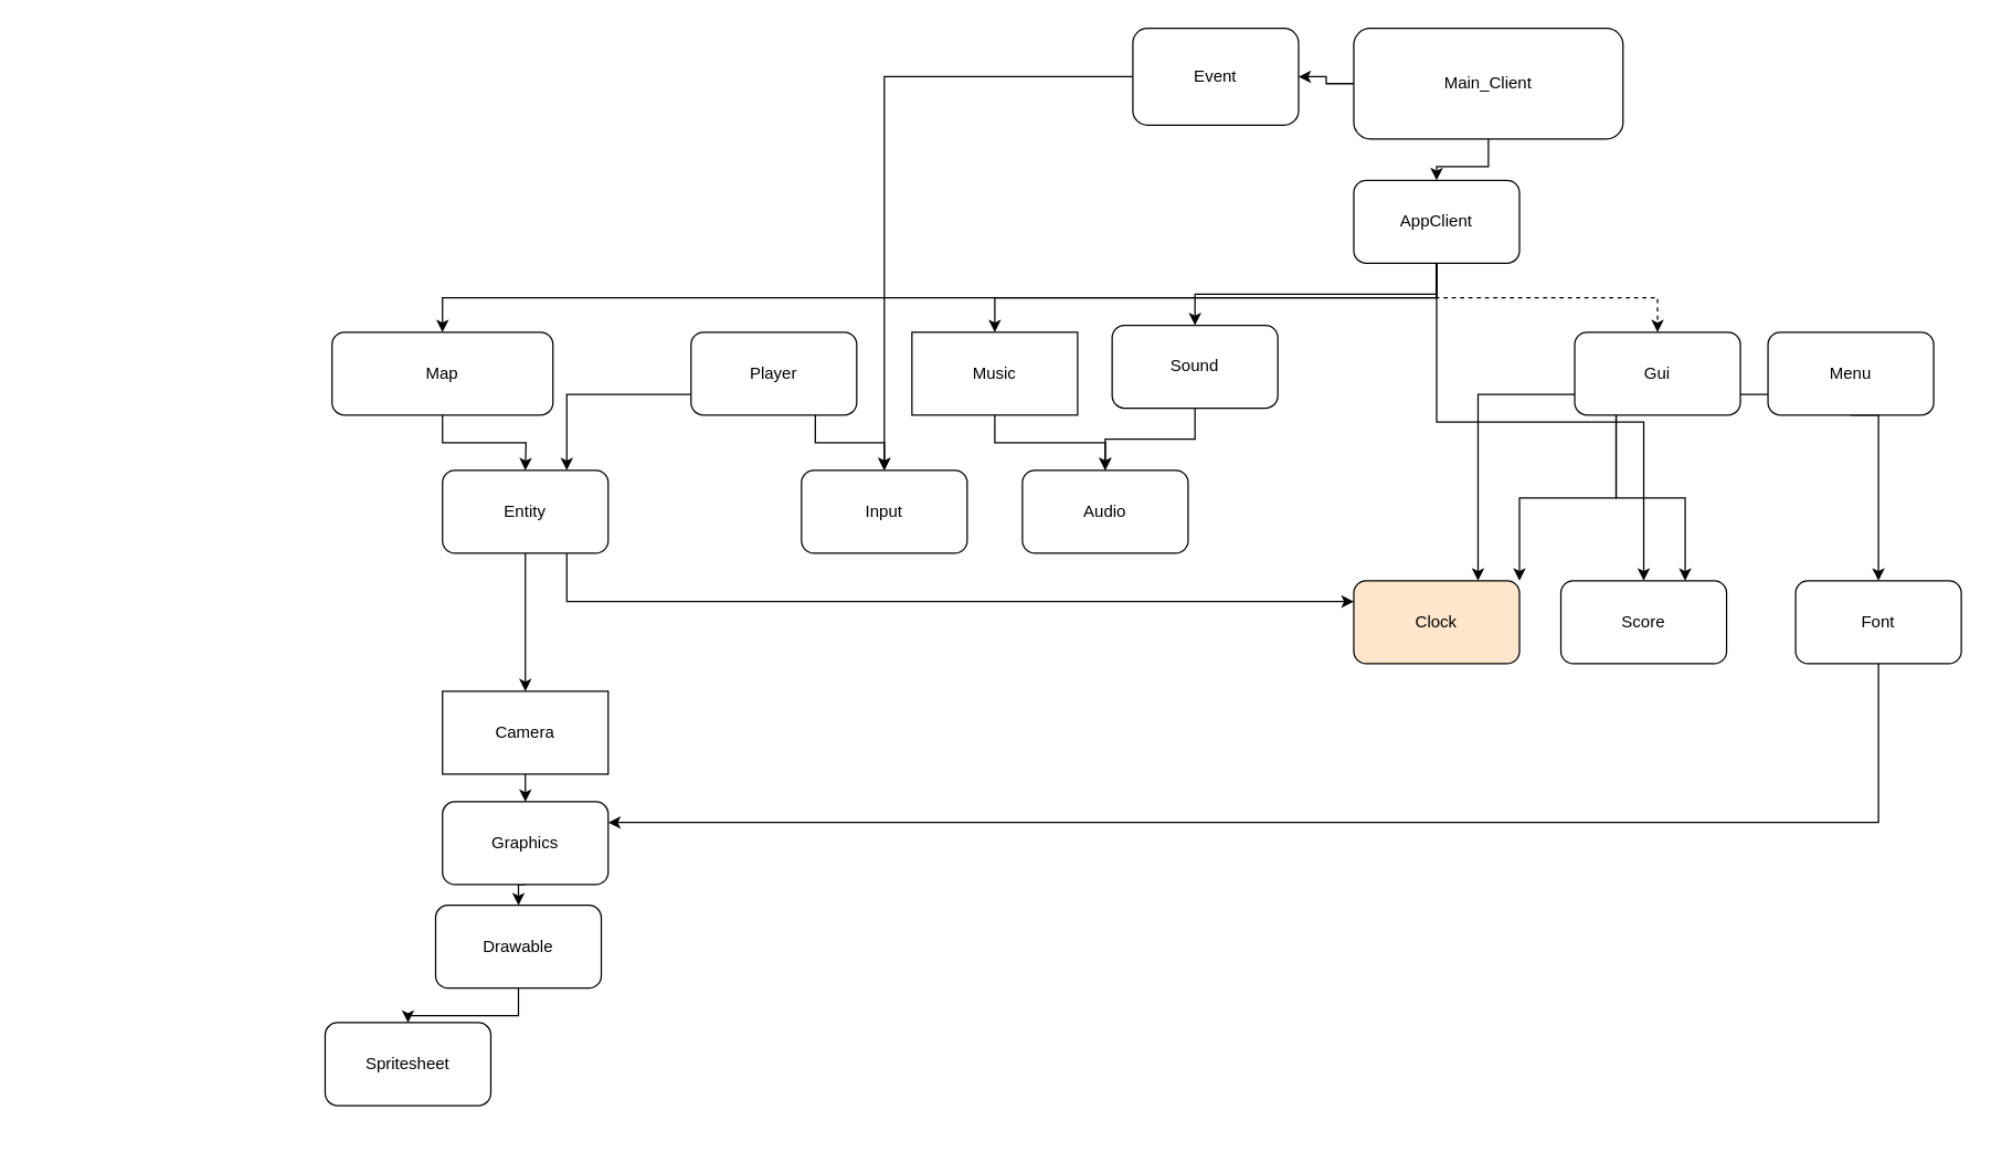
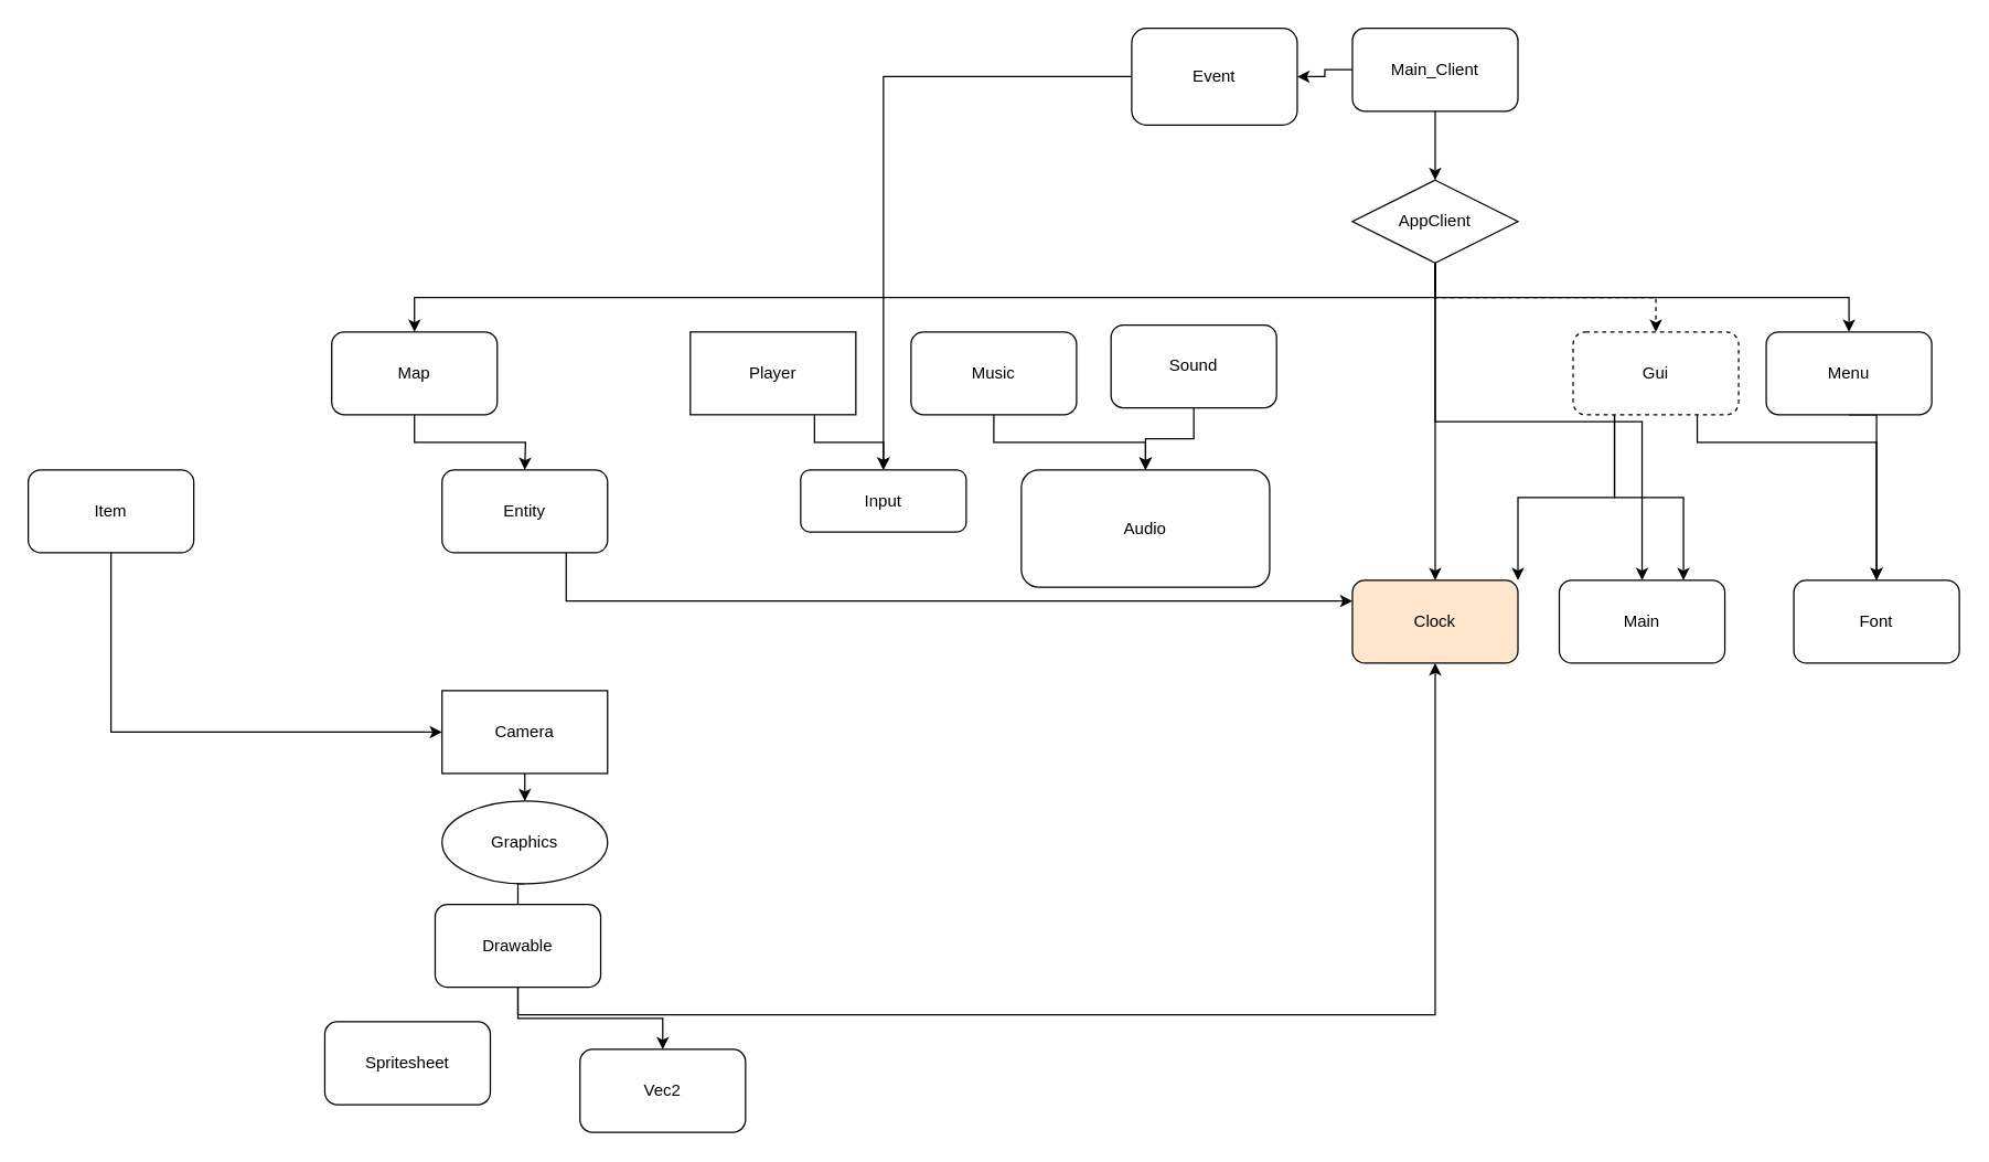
  <mxCell id="0" />
  <mxCell id="1" parent="0" />
  <mxCell id="2" value="" style="edgeStyle=orthogonalEdgeStyle;rounded=0;orthogonalLoop=1;jettySize=auto;html=1;" edge="1" parent="1" source="4" target="6"><mxGeometry relative="1" as="geometry" /></mxCell>
  <mxCell id="3" value="" style="edgeStyle=orthogonalEdgeStyle;rounded=0;orthogonalLoop=1;jettySize=auto;html=1;" edge="1" parent="1" source="4" target="13"><mxGeometry relative="1" as="geometry" /></mxCell>
- <mxCell id="4" value="Main_Client" style="rounded=1;whiteSpace=wrap;html=1;" vertex="1" parent="1"><mxGeometry x="980" y="20" width="195" height="80" as="geometry" /></mxCell>
+ <mxCell id="4" value="Main_Client" style="rounded=1;whiteSpace=wrap;html=1;" vertex="1" parent="1"><mxGeometry x="980" y="20" width="120" height="60" as="geometry" /></mxCell>
  <mxCell id="5" style="edgeStyle=orthogonalEdgeStyle;rounded=0;orthogonalLoop=1;jettySize=auto;html=1;exitX=0;exitY=0.5;exitDx=0;exitDy=0;entryX=0.5;entryY=0;entryDx=0;entryDy=0;" edge="1" parent="1" source="6" target="31"><mxGeometry relative="1" as="geometry" /></mxCell>
  <mxCell id="6" value="Event" style="rounded=1;whiteSpace=wrap;html=1;" vertex="1" parent="1"><mxGeometry x="820" y="20" width="120" height="70" as="geometry" /></mxCell>
- <mxCell id="7" style="edgeStyle=orthogonalEdgeStyle;rounded=0;orthogonalLoop=1;jettySize=auto;html=1;exitX=0.5;exitY=1;exitDx=0;exitDy=0;entryX=0.5;entryY=0;entryDx=0;entryDy=0;" edge="1" parent="1" source="13" target="41"><mxGeometry relative="1" as="geometry" /></mxCell>
- <mxCell id="8" style="edgeStyle=orthogonalEdgeStyle;rounded=0;orthogonalLoop=1;jettySize=auto;html=1;exitX=0.5;exitY=1;exitDx=0;exitDy=0;entryX=0.5;entryY=0;entryDx=0;entryDy=0;" edge="1" parent="1" source="13" target="30"><mxGeometry relative="1" as="geometry" /></mxCell>
+ <mxCell id="7" style="edgeStyle=orthogonalEdgeStyle;rounded=0;orthogonalLoop=1;jettySize=auto;html=1;exitX=0.5;exitY=1;exitDx=0;exitDy=0;" edge="1" parent="1" source="13" target="19"><mxGeometry relative="1" as="geometry" /></mxCell>
  <mxCell id="9" style="edgeStyle=orthogonalEdgeStyle;rounded=0;orthogonalLoop=1;jettySize=auto;html=1;exitX=0.5;exitY=1;exitDx=0;exitDy=0;entryX=0.5;entryY=0;entryDx=0;entryDy=0;dashed=1;" edge="1" parent="1" source="13" target="28"><mxGeometry relative="1" as="geometry" /></mxCell>
+ <mxCell id="10" style="edgeStyle=orthogonalEdgeStyle;rounded=0;orthogonalLoop=1;jettySize=auto;html=1;exitX=0.5;exitY=1;exitDx=0;exitDy=0;entryX=0.5;entryY=0;entryDx=0;entryDy=0;" edge="1" parent="1" source="13" target="24"><mxGeometry relative="1" as="geometry" /></mxCell>
  <mxCell id="11" style="edgeStyle=orthogonalEdgeStyle;rounded=0;orthogonalLoop=1;jettySize=auto;html=1;exitX=0.5;exitY=1;exitDx=0;exitDy=0;entryX=0.5;entryY=0;entryDx=0;entryDy=0;" edge="1" parent="1" source="13" target="47"><mxGeometry relative="1" as="geometry" /></mxCell>
  <mxCell id="12" style="edgeStyle=orthogonalEdgeStyle;rounded=0;orthogonalLoop=1;jettySize=auto;html=1;exitX=0.5;exitY=1;exitDx=0;exitDy=0;" edge="1" parent="1" source="13" target="42"><mxGeometry relative="1" as="geometry" /></mxCell>
- <mxCell id="13" value="AppClient&lt;br&gt;" style="rounded=1;whiteSpace=wrap;html=1;" vertex="1" parent="1"><mxGeometry x="980" y="130" width="120" height="60" as="geometry" /></mxCell>
- <mxCell id="14" style="edgeStyle=orthogonalEdgeStyle;rounded=0;orthogonalLoop=1;jettySize=auto;html=1;exitX=0.5;exitY=1;exitDx=0;exitDy=0;entryX=0.5;entryY=0;entryDx=0;entryDy=0;" edge="1" parent="1" source="15" target="37"><mxGeometry relative="1" as="geometry" /></mxCell>
- <mxCell id="15" value="Graphics" style="rounded=1;whiteSpace=wrap;html=1;" vertex="1" parent="1"><mxGeometry x="320" y="580" width="120" height="60" as="geometry" /></mxCell>
- <mxCell id="16" value="Audio" style="rounded=1;whiteSpace=wrap;html=1;" vertex="1" parent="1"><mxGeometry x="740" y="340" width="120" height="60" as="geometry" /></mxCell>
+ <mxCell id="13" value="AppClient&lt;br&gt;" style="rhombus;whiteSpace=wrap;html=1;" vertex="1" parent="1"><mxGeometry x="980" y="130" width="120" height="60" as="geometry" /></mxCell>
+ <mxCell id="14" style="edgeStyle=orthogonalEdgeStyle;rounded=0;orthogonalLoop=1;jettySize=auto;html=1;exitX=0.5;exitY=1;exitDx=0;exitDy=0;entryX=0.5;entryY=0;entryDx=0;entryDy=0;endArrow=none;" edge="1" parent="1" source="15" target="37"><mxGeometry relative="1" as="geometry" /></mxCell>
+ <mxCell id="15" value="Graphics" style="ellipse;whiteSpace=wrap;html=1;" vertex="1" parent="1"><mxGeometry x="320" y="580" width="120" height="60" as="geometry" /></mxCell>
+ <mxCell id="16" value="Audio" style="rounded=1;whiteSpace=wrap;html=1;" vertex="1" parent="1"><mxGeometry x="740" y="340" width="180" height="85" as="geometry" /></mxCell>
  <mxCell id="17" style="edgeStyle=orthogonalEdgeStyle;rounded=0;orthogonalLoop=1;jettySize=auto;html=1;exitX=0.5;exitY=1;exitDx=0;exitDy=0;entryX=0.5;entryY=0;entryDx=0;entryDy=0;" edge="1" parent="1" source="18" target="15"><mxGeometry relative="1" as="geometry" /></mxCell>
  <mxCell id="18" value="Camera" style="whiteSpace=wrap;html=1;rounded=0;" vertex="1" parent="1"><mxGeometry x="320" y="500" width="120" height="60" as="geometry" /></mxCell>
  <mxCell id="19" value="Clock" style="rounded=1;whiteSpace=wrap;html=1;fillColor=#ffe6cc;" vertex="1" parent="1"><mxGeometry x="980" y="420" width="120" height="60" as="geometry" /></mxCell>
- <mxCell id="20" style="edgeStyle=orthogonalEdgeStyle;rounded=0;orthogonalLoop=1;jettySize=auto;html=1;exitX=0.5;exitY=1;exitDx=0;exitDy=0;entryX=1;entryY=0.25;entryDx=0;entryDy=0;" edge="1" parent="1" source="21" target="15"><mxGeometry relative="1" as="geometry" /></mxCell>
  <mxCell id="21" value="Font" style="rounded=1;whiteSpace=wrap;html=1;" vertex="1" parent="1"><mxGeometry x="1300" y="420" width="120" height="60" as="geometry" /></mxCell>
  <mxCell id="22" style="edgeStyle=orthogonalEdgeStyle;rounded=0;orthogonalLoop=1;jettySize=auto;html=1;exitX=0.5;exitY=1;exitDx=0;exitDy=0;entryX=0.5;entryY=0;entryDx=0;entryDy=0;" edge="1" parent="1" source="24" target="21"><mxGeometry relative="1" as="geometry"><Array as="points"><mxPoint x="1360" y="310" /><mxPoint x="1360" y="310" /></Array></mxGeometry></mxCell>
- <mxCell id="23" style="edgeStyle=orthogonalEdgeStyle;rounded=0;orthogonalLoop=1;jettySize=auto;html=1;exitX=0;exitY=0.75;exitDx=0;exitDy=0;entryX=0.75;entryY=0;entryDx=0;entryDy=0;" edge="1" parent="1" source="24" target="19"><mxGeometry relative="1" as="geometry"><mxPoint x="1100" y="400" as="targetPoint" /><Array as="points"><mxPoint x="1070" y="285" /></Array></mxGeometry></mxCell>
  <mxCell id="24" value="Menu" style="rounded=1;whiteSpace=wrap;html=1;" vertex="1" parent="1"><mxGeometry x="1280" y="240" width="120" height="60" as="geometry" /></mxCell>
  <mxCell id="25" style="edgeStyle=orthogonalEdgeStyle;rounded=0;orthogonalLoop=1;jettySize=auto;html=1;exitX=0.25;exitY=1;exitDx=0;exitDy=0;entryX=0.75;entryY=0;entryDx=0;entryDy=0;" edge="1" parent="1" source="28" target="42"><mxGeometry relative="1" as="geometry" /></mxCell>
  <mxCell id="26" style="edgeStyle=orthogonalEdgeStyle;rounded=0;orthogonalLoop=1;jettySize=auto;html=1;exitX=0.25;exitY=1;exitDx=0;exitDy=0;entryX=1;entryY=0;entryDx=0;entryDy=0;" edge="1" parent="1" source="28" target="19"><mxGeometry relative="1" as="geometry"><mxPoint x="1070" y="400" as="targetPoint" /></mxGeometry></mxCell>
- <mxCell id="28" value="Gui" style="rounded=1;whiteSpace=wrap;html=1;" vertex="1" parent="1"><mxGeometry x="1140" y="240" width="120" height="60" as="geometry" /></mxCell>
+ <mxCell id="27" style="edgeStyle=orthogonalEdgeStyle;rounded=0;orthogonalLoop=1;jettySize=auto;html=1;exitX=0.75;exitY=1;exitDx=0;exitDy=0;entryX=0.5;entryY=0;entryDx=0;entryDy=0;" edge="1" parent="1" source="28" target="21"><mxGeometry relative="1" as="geometry"><Array as="points"><mxPoint x="1230" y="320" /><mxPoint x="1360" y="320" /></Array></mxGeometry></mxCell>
+ <mxCell id="28" value="Gui" style="rounded=1;whiteSpace=wrap;html=1;dashed=1;" vertex="1" parent="1"><mxGeometry x="1140" y="240" width="120" height="60" as="geometry" /></mxCell>
  <mxCell id="29" style="edgeStyle=orthogonalEdgeStyle;rounded=0;orthogonalLoop=1;jettySize=auto;html=1;exitX=0.5;exitY=1;exitDx=0;exitDy=0;entryX=0.5;entryY=0;entryDx=0;entryDy=0;" edge="1" parent="1" source="30" target="16"><mxGeometry relative="1" as="geometry" /></mxCell>
- <mxCell id="30" value="Music" style="whiteSpace=wrap;html=1;rounded=0;" vertex="1" parent="1"><mxGeometry x="660" y="240" width="120" height="60" as="geometry" /></mxCell>
- <mxCell id="31" value="Input&lt;br&gt;" style="rounded=1;whiteSpace=wrap;html=1;" vertex="1" parent="1"><mxGeometry x="580" y="340" width="120" height="60" as="geometry" /></mxCell>
- <mxCell id="32" style="edgeStyle=orthogonalEdgeStyle;rounded=0;orthogonalLoop=1;jettySize=auto;html=1;exitX=0.5;exitY=1;exitDx=0;exitDy=0;entryX=0.5;entryY=0;entryDx=0;entryDy=0;" edge="1" parent="1" source="34" target="18"><mxGeometry relative="1" as="geometry" /></mxCell>
+ <mxCell id="30" value="Music" style="rounded=1;whiteSpace=wrap;html=1;" vertex="1" parent="1"><mxGeometry x="660" y="240" width="120" height="60" as="geometry" /></mxCell>
+ <mxCell id="31" value="Input&lt;br&gt;" style="rounded=1;whiteSpace=wrap;html=1;" vertex="1" parent="1"><mxGeometry x="580" y="340" width="120" height="45" as="geometry" /></mxCell>
  <mxCell id="33" style="edgeStyle=orthogonalEdgeStyle;rounded=0;orthogonalLoop=1;jettySize=auto;html=1;exitX=0.75;exitY=1;exitDx=0;exitDy=0;entryX=0;entryY=0.25;entryDx=0;entryDy=0;" edge="1" parent="1" source="34" target="19"><mxGeometry relative="1" as="geometry" /></mxCell>
  <mxCell id="34" value="Entity" style="rounded=1;whiteSpace=wrap;html=1;" vertex="1" parent="1"><mxGeometry x="320" y="340" width="120" height="60" as="geometry" /></mxCell>
- <mxCell id="36" style="edgeStyle=orthogonalEdgeStyle;rounded=0;orthogonalLoop=1;jettySize=auto;html=1;exitX=0.5;exitY=1;exitDx=0;exitDy=0;entryX=0.5;entryY=0;entryDx=0;entryDy=0;" edge="1" parent="1" source="37" target="39"><mxGeometry relative="1" as="geometry" /></mxCell>
+ <mxCell id="35" style="edgeStyle=orthogonalEdgeStyle;rounded=0;orthogonalLoop=1;jettySize=auto;html=1;exitX=0.5;exitY=1;exitDx=0;exitDy=0;entryX=0.5;entryY=0;entryDx=0;entryDy=0;" edge="1" parent="1" source="37" target="38"><mxGeometry relative="1" as="geometry" /></mxCell>
+ <mxCell id="36" style="edgeStyle=orthogonalEdgeStyle;rounded=0;orthogonalLoop=1;jettySize=auto;html=1;exitX=0.5;exitY=1;exitDx=0;exitDy=0;" edge="1" parent="1" source="37" target="19"><mxGeometry relative="1" as="geometry" /></mxCell>
  <mxCell id="37" value="Drawable" style="rounded=1;whiteSpace=wrap;html=1;" vertex="1" parent="1"><mxGeometry x="315" y="655" width="120" height="60" as="geometry" /></mxCell>
+ <mxCell id="38" value="Vec2" style="rounded=1;whiteSpace=wrap;html=1;" vertex="1" parent="1"><mxGeometry x="420" y="760" width="120" height="60" as="geometry" /></mxCell>
  <mxCell id="39" value="Spritesheet" style="rounded=1;whiteSpace=wrap;html=1;" vertex="1" parent="1"><mxGeometry x="235" y="740" width="120" height="60" as="geometry" /></mxCell>
  <mxCell id="40" style="edgeStyle=orthogonalEdgeStyle;rounded=0;orthogonalLoop=1;jettySize=auto;html=1;exitX=0.5;exitY=1;exitDx=0;exitDy=0;entryX=0.5;entryY=0;entryDx=0;entryDy=0;" edge="1" parent="1" source="41" target="16"><mxGeometry relative="1" as="geometry" /></mxCell>
  <mxCell id="41" value="Sound" style="rounded=1;whiteSpace=wrap;html=1;" vertex="1" parent="1"><mxGeometry x="805" y="235" width="120" height="60" as="geometry" /></mxCell>
- <mxCell id="42" value="Score" style="rounded=1;whiteSpace=wrap;html=1;" vertex="1" parent="1"><mxGeometry x="1130" y="420" width="120" height="60" as="geometry" /></mxCell>
+ <mxCell id="42" value="Main" style="rounded=1;whiteSpace=wrap;html=1;" vertex="1" parent="1"><mxGeometry x="1130" y="420" width="120" height="60" as="geometry" /></mxCell>
  <mxCell id="43" style="edgeStyle=orthogonalEdgeStyle;rounded=0;orthogonalLoop=1;jettySize=auto;html=1;exitX=0.75;exitY=1;exitDx=0;exitDy=0;entryX=0.5;entryY=0;entryDx=0;entryDy=0;" edge="1" parent="1" source="45" target="31"><mxGeometry relative="1" as="geometry" /></mxCell>
- <mxCell id="44" style="edgeStyle=orthogonalEdgeStyle;rounded=0;orthogonalLoop=1;jettySize=auto;html=1;exitX=0;exitY=0.75;exitDx=0;exitDy=0;entryX=0.75;entryY=0;entryDx=0;entryDy=0;" edge="1" parent="1" source="45" target="34"><mxGeometry relative="1" as="geometry" /></mxCell>
- <mxCell id="45" value="Player" style="rounded=1;whiteSpace=wrap;html=1;" vertex="1" parent="1"><mxGeometry x="500" y="240" width="120" height="60" as="geometry" /></mxCell>
+ <mxCell id="45" value="Player" style="whiteSpace=wrap;html=1;rounded=0;" vertex="1" parent="1"><mxGeometry x="500" y="240" width="120" height="60" as="geometry" /></mxCell>
  <mxCell id="46" style="edgeStyle=orthogonalEdgeStyle;rounded=0;orthogonalLoop=1;jettySize=auto;html=1;exitX=0.5;exitY=1;exitDx=0;exitDy=0;" edge="1" parent="1" source="47"><mxGeometry relative="1" as="geometry"><mxPoint x="380" y="340" as="targetPoint" /></mxGeometry></mxCell>
- <mxCell id="47" value="Map" style="rounded=1;whiteSpace=wrap;html=1;" vertex="1" parent="1"><mxGeometry x="240" y="240" width="160" height="60" as="geometry" /></mxCell>
+ <mxCell id="47" value="Map" style="rounded=1;whiteSpace=wrap;html=1;" vertex="1" parent="1"><mxGeometry x="240" y="240" width="120" height="60" as="geometry" /></mxCell>
+ <mxCell id="48" style="edgeStyle=orthogonalEdgeStyle;rounded=0;orthogonalLoop=1;jettySize=auto;html=1;exitX=0.5;exitY=1;exitDx=0;exitDy=0;entryX=0;entryY=0.5;entryDx=0;entryDy=0;" edge="1" parent="1" source="49" target="18"><mxGeometry relative="1" as="geometry" /></mxCell>
+ <mxCell id="49" value="Item&lt;br&gt;" style="rounded=1;whiteSpace=wrap;html=1;" vertex="1" parent="1"><mxGeometry x="20" y="340" width="120" height="60" as="geometry" /></mxCell>
